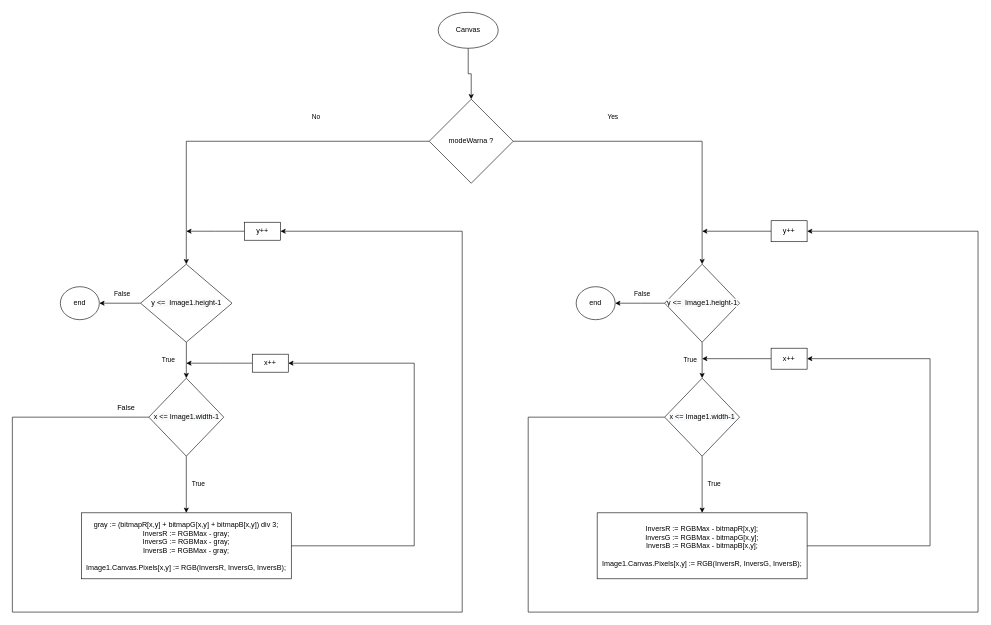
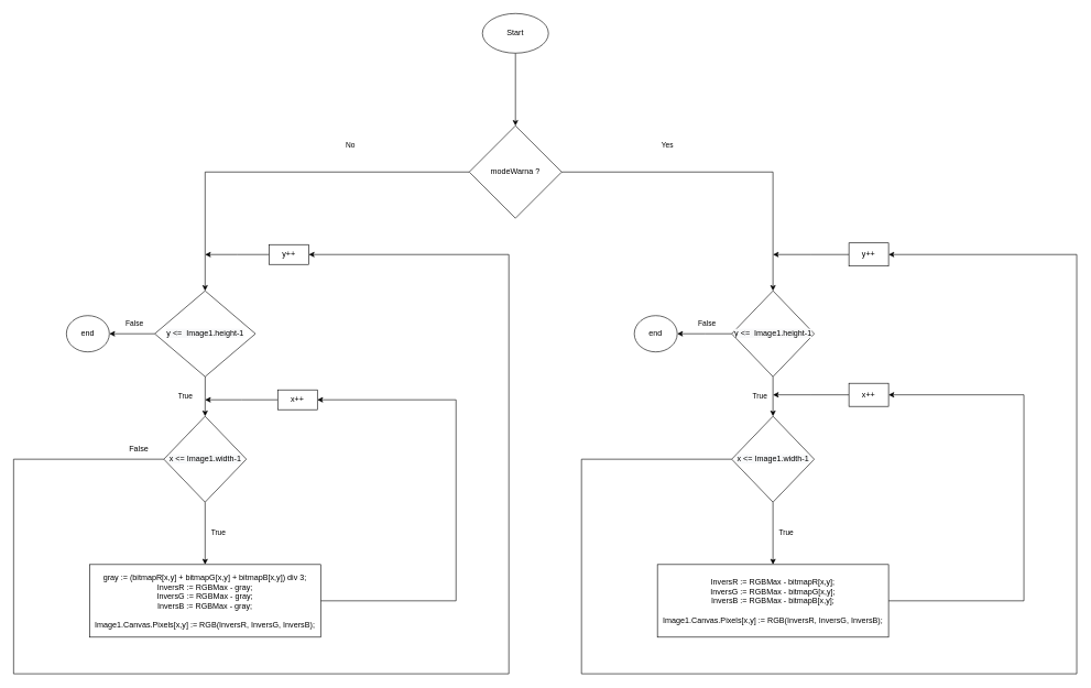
  <mxCell id="0" />
  <mxCell id="1" parent="0" />
  <mxCell id="2" value="" style="edgeStyle=orthogonalEdgeStyle;rounded=0;orthogonalLoop=1;jettySize=auto;html=1;" parent="1" source="3" target="14" edge="1"><mxGeometry relative="1" as="geometry" /></mxCell>
- <mxCell id="3" value="Canvas" style="ellipse;whiteSpace=wrap;html=1;" parent="1" vertex="1"><mxGeometry x="730" y="20" width="100" height="60" as="geometry" /></mxCell>
+ <mxCell id="3" value="Start" style="ellipse;whiteSpace=wrap;html=1;" parent="1" vertex="1"><mxGeometry x="730" y="20" width="100" height="60" as="geometry" /></mxCell>
  <mxCell id="4" value="True" style="edgeStyle=orthogonalEdgeStyle;rounded=0;orthogonalLoop=1;jettySize=auto;html=1;" parent="1" source="6" target="8" edge="1"><mxGeometry y="-20" relative="1" as="geometry"><mxPoint y="-1" as="offset" /></mxGeometry></mxCell>
  <mxCell id="5" value="False" style="edgeStyle=orthogonalEdgeStyle;rounded=0;orthogonalLoop=1;jettySize=auto;html=1;" parent="1" source="6" edge="1"><mxGeometry x="-0.091" y="-15" relative="1" as="geometry"><mxPoint x="1025" y="505" as="targetPoint" /><mxPoint as="offset" /></mxGeometry></mxCell>
  <mxCell id="6" value="&lt;span style=&quot;color: rgb(0 , 0 , 0) ; font-family: &amp;#34;helvetica&amp;#34; ; font-size: 12px ; font-style: normal ; font-weight: 400 ; letter-spacing: normal ; text-align: center ; text-indent: 0px ; text-transform: none ; word-spacing: 0px ; background-color: rgb(248 , 249 , 250) ; display: inline ; float: none&quot;&gt;y &amp;lt;=&amp;nbsp; Image1.height-1&lt;br&gt;&lt;/span&gt;" style="rhombus;whiteSpace=wrap;html=1;" parent="1" vertex="1"><mxGeometry x="1107.5" y="440" width="125" height="130" as="geometry" /></mxCell>
  <mxCell id="7" value="True" style="edgeStyle=orthogonalEdgeStyle;rounded=0;orthogonalLoop=1;jettySize=auto;html=1;" parent="1" source="8" target="10" edge="1"><mxGeometry x="0.0" y="20" relative="1" as="geometry"><mxPoint as="offset" /><mxPoint x="1170.1" y="820.091" as="targetPoint" /></mxGeometry></mxCell>
  <mxCell id="8" value="&lt;span style=&quot;color: rgb(0 , 0 , 0) ; font-family: &amp;#34;helvetica&amp;#34; ; font-size: 12px ; font-style: normal ; font-weight: 400 ; letter-spacing: normal ; text-align: center ; text-indent: 0px ; text-transform: none ; word-spacing: 0px ; background-color: rgb(248 , 249 , 250) ; display: inline ; float: none&quot;&gt;x &amp;lt;= Image1.width-1&lt;/span&gt;" style="rhombus;whiteSpace=wrap;html=1;" parent="1" vertex="1"><mxGeometry x="1107.5" y="630" width="125" height="130" as="geometry" /></mxCell>
  <mxCell id="9" style="edgeStyle=orthogonalEdgeStyle;rounded=0;orthogonalLoop=1;jettySize=auto;html=1;exitX=1;exitY=0.5;exitDx=0;exitDy=0;entryX=1;entryY=0.5;entryDx=0;entryDy=0;" parent="1" source="10" target="28" edge="1"><mxGeometry relative="1" as="geometry"><Array as="points"><mxPoint x="1550" y="910" /><mxPoint x="1550" y="598" /></Array><mxPoint x="1310" y="590" as="targetPoint" /></mxGeometry></mxCell>
  <mxCell id="10" value="InversR := RGBMax - bitmapR[x,y];&lt;br&gt;InversG := RGBMax - bitmapG[x,y];&lt;br&gt;InversB := RGBMax - bitmapB[x,y];&lt;br&gt;&lt;br&gt;Image1.Canvas.Pixels[x,y] := RGB(InversR, InversG, InversB);" style="whiteSpace=wrap;html=1;" parent="1" vertex="1"><mxGeometry x="994.99" y="854.5" width="350.01" height="110" as="geometry" /></mxCell>
  <mxCell id="11" style="edgeStyle=orthogonalEdgeStyle;rounded=0;orthogonalLoop=1;jettySize=auto;html=1;exitX=0;exitY=0.5;exitDx=0;exitDy=0;entryX=1;entryY=0.5;entryDx=0;entryDy=0;" parent="1" source="8" target="30" edge="1"><mxGeometry relative="1" as="geometry"><Array as="points"><mxPoint y="695" x="880" /><mxPoint y="1020" x="880" /><mxPoint x="1630" y="1020" /><mxPoint x="1630" y="385" /></Array><mxPoint x="1410" y="398" as="targetPoint" /><mxPoint y="935" as="sourcePoint" x="880" /></mxGeometry></mxCell>
  <mxCell id="12" value="Yes" style="edgeStyle=orthogonalEdgeStyle;rounded=0;orthogonalLoop=1;jettySize=auto;html=1;exitX=1;exitY=0.5;exitDx=0;exitDy=0;" parent="1" source="14" target="6" edge="1"><mxGeometry x="-0.36" y="40" relative="1" as="geometry"><mxPoint as="offset" /></mxGeometry></mxCell>
  <mxCell id="13" value="No" style="edgeStyle=orthogonalEdgeStyle;rounded=0;orthogonalLoop=1;jettySize=auto;html=1;exitX=0;exitY=0.5;exitDx=0;exitDy=0;entryX=0.5;entryY=0;entryDx=0;entryDy=0;" parent="1" source="14" target="17" edge="1"><mxGeometry x="-0.379" y="-40" relative="1" as="geometry"><mxPoint as="offset" /></mxGeometry></mxCell>
- <mxCell id="14" value="modeWarna ?" style="rhombus;whiteSpace=wrap;html=1;" parent="1" vertex="1"><mxGeometry x="715" y="165" width="140" height="140" as="geometry" /></mxCell>
+ <mxCell id="14" value="modeWarna ?" style="rhombus;whiteSpace=wrap;html=1;" parent="1" vertex="1"><mxGeometry x="710" y="190" width="140" height="140" as="geometry" /></mxCell>
  <mxCell id="15" value="True" style="edgeStyle=orthogonalEdgeStyle;rounded=0;orthogonalLoop=1;jettySize=auto;html=1;" parent="1" source="17" target="19" edge="1"><mxGeometry y="-30" relative="1" as="geometry"><mxPoint as="offset" /></mxGeometry></mxCell>
  <mxCell id="16" value="False" style="edgeStyle=orthogonalEdgeStyle;rounded=0;orthogonalLoop=1;jettySize=auto;html=1;entryX=1;entryY=0.5;entryDx=0;entryDy=0;" parent="1" source="17" target="32" edge="1"><mxGeometry x="-0.091" y="-15" relative="1" as="geometry"><mxPoint as="offset" /></mxGeometry></mxCell>
  <mxCell id="17" value="&lt;span style=&quot;color: rgb(0 , 0 , 0) ; font-family: &amp;#34;helvetica&amp;#34; ; font-size: 12px ; font-style: normal ; font-weight: 400 ; letter-spacing: normal ; text-align: center ; text-indent: 0px ; text-transform: none ; word-spacing: 0px ; background-color: rgb(248 , 249 , 250) ; display: inline ; float: none&quot;&gt;y &amp;lt;=&amp;nbsp; Image1.height-1&lt;br&gt;&lt;/span&gt;" style="rhombus;whiteSpace=wrap;html=1;" parent="1" vertex="1"><mxGeometry x="233.75" y="440" width="152.5" height="130" as="geometry" /></mxCell>
  <mxCell id="18" value="True" style="edgeStyle=orthogonalEdgeStyle;rounded=0;orthogonalLoop=1;jettySize=auto;html=1;" parent="1" source="19" target="21" edge="1"><mxGeometry x="0.0" y="20" relative="1" as="geometry"><mxPoint as="offset" /><mxPoint x="310.1" y="820.091" as="targetPoint" /></mxGeometry></mxCell>
  <mxCell id="19" value="&lt;span style=&quot;color: rgb(0 , 0 , 0) ; font-family: &amp;#34;helvetica&amp;#34; ; font-size: 12px ; font-style: normal ; font-weight: 400 ; letter-spacing: normal ; text-align: center ; text-indent: 0px ; text-transform: none ; word-spacing: 0px ; background-color: rgb(248 , 249 , 250) ; display: inline ; float: none&quot;&gt;x &amp;lt;= Image1.width-1&lt;/span&gt;" style="rhombus;whiteSpace=wrap;html=1;" parent="1" vertex="1"><mxGeometry x="247.5" y="630" width="125" height="130" as="geometry" /></mxCell>
  <mxCell id="20" style="edgeStyle=orthogonalEdgeStyle;rounded=0;orthogonalLoop=1;jettySize=auto;html=1;exitX=1;exitY=0.5;exitDx=0;exitDy=0;entryX=1;entryY=0.5;entryDx=0;entryDy=0;" parent="1" source="21" target="24" edge="1"><mxGeometry relative="1" as="geometry"><Array as="points"><mxPoint x="690" y="910" /><mxPoint x="690" y="605" /></Array><mxPoint x="500" y="610" as="targetPoint" /></mxGeometry></mxCell>
  <mxCell id="21" value="&lt;div&gt;gray := (bitmapR[x,y] + bitmapG[x,y] + bitmapB[x,y]) div 3;&lt;/div&gt;&lt;div&gt;&lt;span&gt;InversR := RGBMax - gray;&lt;/span&gt;&lt;/div&gt;&lt;div&gt;&lt;span&gt;InversG := RGBMax - gray;&lt;/span&gt;&lt;/div&gt;&lt;div&gt;&lt;span&gt;InversB := RGBMax - gray;&lt;/span&gt;&lt;/div&gt;&lt;div&gt;&lt;span&gt;&lt;br&gt;&lt;/span&gt;&lt;/div&gt;&lt;div&gt;&lt;span&gt;Image1.Canvas.Pixels[x,y] := RGB(InversR, InversG, InversB);&lt;br&gt;&lt;/span&gt;&lt;/div&gt;" style="whiteSpace=wrap;html=1;align=center;" parent="1" vertex="1"><mxGeometry x="134.99" y="854.5" width="350.01" height="110" as="geometry" /></mxCell>
  <mxCell id="22" style="edgeStyle=orthogonalEdgeStyle;rounded=0;orthogonalLoop=1;jettySize=auto;html=1;exitX=0;exitY=0.5;exitDx=0;exitDy=0;entryX=1;entryY=0.5;entryDx=0;entryDy=0;" parent="1" source="19" target="26" edge="1"><mxGeometry relative="1" as="geometry"><Array as="points"><mxPoint x="20" y="695" /><mxPoint x="20" y="1020" /><mxPoint x="770" y="1020" /><mxPoint x="770" y="385" /></Array><mxPoint x="470" y="410" as="targetPoint" /><mxPoint x="20" y="935" as="sourcePoint" /></mxGeometry></mxCell>
  <mxCell id="23" style="edgeStyle=orthogonalEdgeStyle;rounded=0;orthogonalLoop=1;jettySize=auto;html=1;" parent="1" source="24" edge="1"><mxGeometry relative="1" as="geometry"><mxPoint x="310" y="605" as="targetPoint" /></mxGeometry></mxCell>
  <mxCell id="24" value="x++" style="rounded=0;whiteSpace=wrap;html=1;" parent="1" vertex="1"><mxGeometry x="420" y="590" width="60" height="30" as="geometry" /></mxCell>
  <mxCell id="25" style="edgeStyle=orthogonalEdgeStyle;rounded=0;orthogonalLoop=1;jettySize=auto;html=1;" parent="1" source="26" edge="1"><mxGeometry relative="1" as="geometry"><mxPoint x="310" y="385" as="targetPoint" /></mxGeometry></mxCell>
  <mxCell id="26" value="y++" style="rounded=0;whiteSpace=wrap;html=1;" parent="1" vertex="1"><mxGeometry x="407" y="370" width="60" height="30" as="geometry" /></mxCell>
  <mxCell id="27" style="edgeStyle=orthogonalEdgeStyle;rounded=0;orthogonalLoop=1;jettySize=auto;html=1;" parent="1" source="28" edge="1"><mxGeometry relative="1" as="geometry"><mxPoint x="1170" y="597.5" as="targetPoint" /></mxGeometry></mxCell>
  <mxCell id="28" value="x++" style="rounded=0;whiteSpace=wrap;html=1;" parent="1" vertex="1"><mxGeometry x="1285" y="580" width="60" height="35" as="geometry" /></mxCell>
  <mxCell id="29" style="edgeStyle=orthogonalEdgeStyle;rounded=0;orthogonalLoop=1;jettySize=auto;html=1;" parent="1" source="30" edge="1"><mxGeometry relative="1" as="geometry"><mxPoint x="1170" y="385" as="targetPoint" /></mxGeometry></mxCell>
  <mxCell id="30" value="y++" style="rounded=0;whiteSpace=wrap;html=1;" parent="1" vertex="1"><mxGeometry x="1285" y="367.5" width="60" height="35" as="geometry" /></mxCell>
  <mxCell id="31" value="end" style="ellipse;whiteSpace=wrap;html=1;" parent="1" vertex="1"><mxGeometry x="960" y="477.5" width="65" height="55" as="geometry" /></mxCell>
  <mxCell id="32" value="end" style="ellipse;whiteSpace=wrap;html=1;" parent="1" vertex="1"><mxGeometry x="100" y="477.5" width="65" height="55" as="geometry" /></mxCell>
  <mxCell id="33" value="False" style="text;html=1;strokeColor=none;fillColor=none;align=center;verticalAlign=middle;whiteSpace=wrap;rounded=0;" vertex="1" parent="1"><mxGeometry x="190" y="670" width="40" height="20" as="geometry" /></mxCell>
